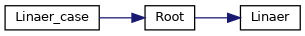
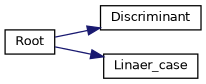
  digraph {
    fontname="DejaVu Sans"
    rankdir=LR
    node [color=black fillcolor=white fontname="DejaVu Sans" fontsize=10 shape=record style=filled]
    edge [color=midnightblue fontname="DejaVu Sans" fontsize=10 labelfontname=Helvetica labelfontsize=10 style=solid]
    n1 [height=0.2 label=Root width=0.4]
-   n2 [height=0.2 label=Linaer width=0.4]
+   n2 [height=0.2 label=Discriminant width=0.4]
    n3 [height=0.2 label=Linaer_case width=0.4]
    n1 -> n2
-   n3 -> n1
+   n1 -> n3
  }
